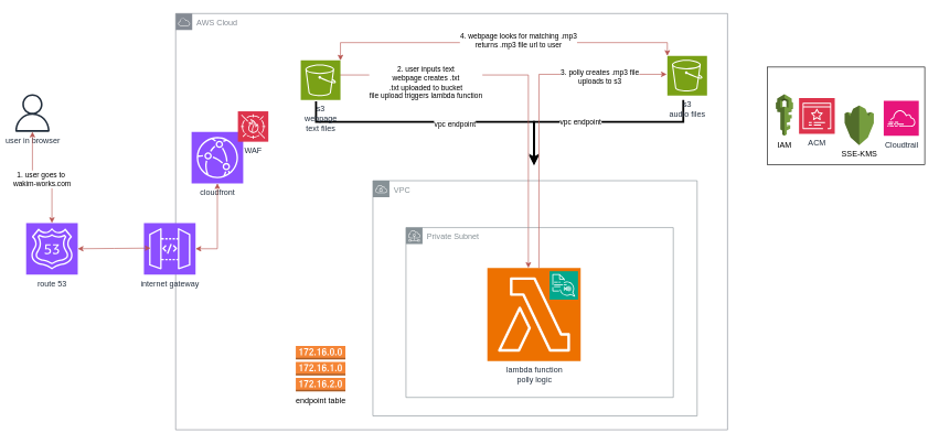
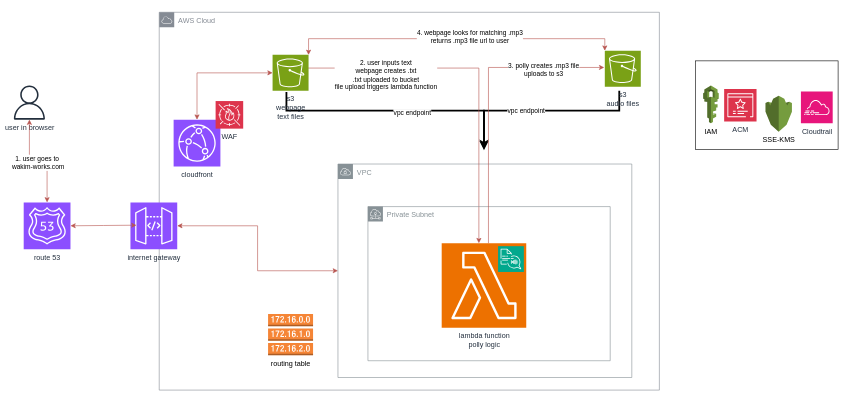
  <mxCell id="0" />
  <mxCell id="1" parent="0" />
  <mxCell id="2" value="AWS Cloud" style="sketch=0;outlineConnect=0;gradientColor=none;html=1;whiteSpace=wrap;fontSize=12;fontStyle=0;shape=mxgraph.aws4.group;grIcon=mxgraph.aws4.group_aws_cloud;strokeColor=#858B94;fillColor=none;verticalAlign=top;align=left;spacingLeft=30;fontColor=#858B94;dashed=0;" vertex="1" parent="1"><mxGeometry x="265" y="20" width="834" height="630" as="geometry" /></mxCell>
  <mxCell id="3" value="VPC" style="sketch=0;outlineConnect=0;gradientColor=none;html=1;whiteSpace=wrap;fontSize=12;fontStyle=0;shape=mxgraph.aws4.group;grIcon=mxgraph.aws4.group_vpc;strokeColor=#879196;fillColor=none;verticalAlign=top;align=left;spacingLeft=30;fontColor=#879196;dashed=0;" vertex="1" parent="1"><mxGeometry x="563" y="273" width="490" height="356" as="geometry" /></mxCell>
  <mxCell id="4" value="user in browser" style="sketch=0;outlineConnect=0;fontColor=#232F3E;gradientColor=none;fillColor=#232F3D;strokeColor=none;dashed=0;verticalLabelPosition=bottom;verticalAlign=top;align=center;html=1;fontSize=12;fontStyle=0;aspect=fixed;pointerEvents=1;shape=mxgraph.aws4.user;" parent="1" vertex="1"><mxGeometry x="20" y="142" width="57" height="57" as="geometry" /></mxCell>
  <mxCell id="5" style="edgeStyle=orthogonalEdgeStyle;rounded=0;orthogonalLoop=1;jettySize=auto;html=1;strokeWidth=3;" edge="1" parent="1"><mxGeometry relative="1" as="geometry"><mxPoint x="477.1" y="153" as="sourcePoint" /><mxPoint x="806.5" y="250" as="targetPoint" /><Array as="points"><mxPoint x="477" y="184" /><mxPoint x="807" y="184" /></Array></mxGeometry></mxCell>
  <mxCell id="6" value="vpc endpoint" style="edgeLabel;html=1;align=center;verticalAlign=middle;resizable=0;points=[];" vertex="1" connectable="0" parent="5"><mxGeometry x="0.127" y="-2" relative="1" as="geometry"><mxPoint y="1" as="offset" /></mxGeometry></mxCell>
  <mxCell id="7" style="edgeStyle=orthogonalEdgeStyle;rounded=0;orthogonalLoop=1;jettySize=auto;html=1;strokeWidth=3;" edge="1" parent="1"><mxGeometry relative="1" as="geometry"><mxPoint x="1032.1" y="151" as="sourcePoint" /><mxPoint x="806.5" y="248" as="targetPoint" /><Array as="points"><mxPoint x="1032" y="184" /><mxPoint x="807" y="184" /></Array></mxGeometry></mxCell>
  <mxCell id="8" value="vpc endpoint" style="edgeLabel;html=1;align=center;verticalAlign=middle;resizable=0;points=[];" vertex="1" connectable="0" parent="7"><mxGeometry x="0.17" y="-1" relative="1" as="geometry"><mxPoint as="offset" /></mxGeometry></mxCell>
  <mxCell id="9" style="edgeStyle=orthogonalEdgeStyle;rounded=0;orthogonalLoop=1;jettySize=auto;html=1;startArrow=classic;startFill=1;fillColor=#f8cecc;strokeColor=#b85450;" edge="1" parent="1" source="23" target="4"><mxGeometry relative="1" as="geometry"><mxPoint x="227" y="375" as="sourcePoint" /></mxGeometry></mxCell>
  <mxCell id="10" value="1. user goes to&amp;nbsp;&lt;div&gt;wakim-works.com&lt;/div&gt;" style="edgeLabel;html=1;align=center;verticalAlign=middle;resizable=0;points=[];" vertex="1" connectable="0" parent="9"><mxGeometry x="0.015" y="2" relative="1" as="geometry"><mxPoint as="offset" /></mxGeometry></mxCell>
  <mxCell id="11" value="cloudfront" style="sketch=0;points=[[0,0,0],[0.25,0,0],[0.5,0,0],[0.75,0,0],[1,0,0],[0,1,0],[0.25,1,0],[0.5,1,0],[0.75,1,0],[1,1,0],[0,0.25,0],[0,0.5,0],[0,0.75,0],[1,0.25,0],[1,0.5,0],[1,0.75,0]];outlineConnect=0;fontColor=#232F3E;fillColor=#8C4FFF;strokeColor=#ffffff;dashed=0;verticalLabelPosition=bottom;verticalAlign=top;align=center;html=1;fontSize=12;fontStyle=0;aspect=fixed;shape=mxgraph.aws4.resourceIcon;resIcon=mxgraph.aws4.cloudfront;" vertex="1" parent="1"><mxGeometry x="289" y="199" width="78" height="78" as="geometry" /></mxCell>
- <mxCell id="12" style="edgeStyle=orthogonalEdgeStyle;rounded=0;orthogonalLoop=1;jettySize=auto;html=1;exitX=1;exitY=0.5;exitDx=0;exitDy=0;exitPerimeter=0;startArrow=classic;startFill=1;fillColor=#f8cecc;strokeColor=#b85450;" edge="1" parent="1" source="13" target="11"><mxGeometry relative="1" as="geometry" /></mxCell>
+ <mxCell id="12" style="edgeStyle=orthogonalEdgeStyle;rounded=0;orthogonalLoop=1;jettySize=auto;html=1;exitX=1;exitY=0.5;exitDx=0;exitDy=0;exitPerimeter=0;startArrow=classic;startFill=1;fillColor=#f8cecc;strokeColor=#b85450;" edge="1" parent="1" source="13" target="3"><mxGeometry relative="1" as="geometry" /></mxCell>
  <mxCell id="13" value="internet gateway" style="sketch=0;points=[[0,0,0],[0.25,0,0],[0.5,0,0],[0.75,0,0],[1,0,0],[0,1,0],[0.25,1,0],[0.5,1,0],[0.75,1,0],[1,1,0],[0,0.25,0],[0,0.5,0],[0,0.75,0],[1,0.25,0],[1,0.5,0],[1,0.75,0]];outlineConnect=0;fontColor=#232F3E;fillColor=#8C4FFF;strokeColor=#ffffff;dashed=0;verticalLabelPosition=bottom;verticalAlign=top;align=center;html=1;fontSize=12;fontStyle=0;aspect=fixed;shape=mxgraph.aws4.resourceIcon;resIcon=mxgraph.aws4.api_gateway;" vertex="1" parent="1"><mxGeometry x="217" y="337" width="78" height="78" as="geometry" /></mxCell>
  <mxCell id="14" value="s3&lt;div&gt;&lt;span style=&quot;background-color: initial;&quot;&gt;audio files&lt;/span&gt;&lt;/div&gt;" style="sketch=0;points=[[0,0,0],[0.25,0,0],[0.5,0,0],[0.75,0,0],[1,0,0],[0,1,0],[0.25,1,0],[0.5,1,0],[0.75,1,0],[1,1,0],[0,0.25,0],[0,0.5,0],[0,0.75,0],[1,0.25,0],[1,0.5,0],[1,0.75,0]];outlineConnect=0;fontColor=#232F3E;fillColor=#7AA116;strokeColor=#ffffff;dashed=0;verticalLabelPosition=bottom;verticalAlign=top;align=center;html=1;fontSize=12;fontStyle=0;aspect=fixed;shape=mxgraph.aws4.resourceIcon;resIcon=mxgraph.aws4.s3;" vertex="1" parent="1"><mxGeometry x="1008" y="84" width="60" height="60" as="geometry" /></mxCell>
  <mxCell id="15" style="edgeStyle=orthogonalEdgeStyle;rounded=0;orthogonalLoop=1;jettySize=auto;html=1;fillColor=#f8cecc;strokeColor=#b85450;" edge="1" parent="1"><mxGeometry relative="1" as="geometry"><mxPoint x="798" y="405" as="targetPoint" /><mxPoint x="503" y="107" as="sourcePoint" /><Array as="points"><mxPoint x="503" y="113" /><mxPoint x="798" y="113" /></Array></mxGeometry></mxCell>
  <mxCell id="16" value="2. user inputs text&lt;div&gt;webpage creates .txt&lt;/div&gt;&lt;div&gt;.txt uploaded to bucket&lt;/div&gt;&lt;div&gt;file upload triggers lambda function&lt;/div&gt;" style="edgeLabel;html=1;align=center;verticalAlign=middle;resizable=0;points=[];" vertex="1" connectable="0" parent="15"><mxGeometry x="0.074" y="2" relative="1" as="geometry"><mxPoint x="-158" y="-6" as="offset" /></mxGeometry></mxCell>
  <mxCell id="17" value="s3&lt;div&gt;webpage&lt;/div&gt;&lt;div&gt;text files&lt;/div&gt;" style="sketch=0;points=[[0,0,0],[0.25,0,0],[0.5,0,0],[0.75,0,0],[1,0,0],[0,1,0],[0.25,1,0],[0.5,1,0],[0.75,1,0],[1,1,0],[0,0.25,0],[0,0.5,0],[0,0.75,0],[1,0.25,0],[1,0.5,0],[1,0.75,0]];outlineConnect=0;fontColor=#232F3E;fillColor=#7AA116;strokeColor=#ffffff;dashed=0;verticalLabelPosition=bottom;verticalAlign=top;align=center;html=1;fontSize=12;fontStyle=0;aspect=fixed;shape=mxgraph.aws4.resourceIcon;resIcon=mxgraph.aws4.s3;" vertex="1" parent="1"><mxGeometry x="454" y="91" width="60" height="60" as="geometry" /></mxCell>
  <mxCell id="18" value="Private Subnet" style="sketch=0;outlineConnect=0;gradientColor=none;html=1;whiteSpace=wrap;fontSize=12;fontStyle=0;shape=mxgraph.aws4.group;grIcon=mxgraph.aws4.group_subnet;strokeColor=#879196;fillColor=none;verticalAlign=top;align=left;spacingLeft=30;fontColor=#879196;dashed=0;" vertex="1" parent="1"><mxGeometry x="613" y="344" width="404" height="257" as="geometry" /></mxCell>
  <mxCell id="19" value="lambda function&lt;div&gt;polly logic&lt;/div&gt;" style="sketch=0;points=[[0,0,0],[0.25,0,0],[0.5,0,0],[0.75,0,0],[1,0,0],[0,1,0],[0.25,1,0],[0.5,1,0],[0.75,1,0],[1,1,0],[0,0.25,0],[0,0.5,0],[0,0.75,0],[1,0.25,0],[1,0.5,0],[1,0.75,0]];outlineConnect=0;fontColor=#232F3E;fillColor=#ED7100;strokeColor=#ffffff;dashed=0;verticalLabelPosition=bottom;verticalAlign=top;align=center;html=1;fontSize=12;fontStyle=0;aspect=fixed;shape=mxgraph.aws4.resourceIcon;resIcon=mxgraph.aws4.lambda;" vertex="1" parent="1"><mxGeometry x="736" y="405" width="141" height="141" as="geometry" /></mxCell>
  <mxCell id="20" value="" style="sketch=0;points=[[0,0,0],[0.25,0,0],[0.5,0,0],[0.75,0,0],[1,0,0],[0,1,0],[0.25,1,0],[0.5,1,0],[0.75,1,0],[1,1,0],[0,0.25,0],[0,0.5,0],[0,0.75,0],[1,0.25,0],[1,0.5,0],[1,0.75,0]];outlineConnect=0;fontColor=#232F3E;fillColor=#01A88D;strokeColor=#ffffff;dashed=0;verticalLabelPosition=bottom;verticalAlign=top;align=center;html=1;fontSize=12;fontStyle=0;aspect=fixed;shape=mxgraph.aws4.resourceIcon;resIcon=mxgraph.aws4.polly;" vertex="1" parent="1"><mxGeometry x="830" y="410" width="43" height="43" as="geometry" /></mxCell>
- <mxCell id="21" value="endpoint table" style="outlineConnect=0;dashed=0;verticalLabelPosition=bottom;verticalAlign=top;align=center;html=1;shape=mxgraph.aws3.route_table;fillColor=#F58536;gradientColor=none;" vertex="1" parent="1"><mxGeometry x="446.5" y="523" width="75" height="69" as="geometry" /></mxCell>
+ <mxCell id="21" value="routing table" style="outlineConnect=0;dashed=0;verticalLabelPosition=bottom;verticalAlign=top;align=center;html=1;shape=mxgraph.aws3.route_table;fillColor=#F58536;gradientColor=none;" vertex="1" parent="1"><mxGeometry x="446.5" y="523" width="75" height="69" as="geometry" /></mxCell>
  <mxCell id="22" value="" style="edgeStyle=orthogonalEdgeStyle;rounded=0;orthogonalLoop=1;jettySize=auto;html=1;startArrow=classic;startFill=1;fillColor=#f8cecc;strokeColor=#b85450;" edge="1" parent="1" target="23"><mxGeometry relative="1" as="geometry"><mxPoint x="227" y="375" as="sourcePoint" /><mxPoint x="49" y="199" as="targetPoint" /></mxGeometry></mxCell>
  <mxCell id="23" value="route 53" style="sketch=0;points=[[0,0,0],[0.25,0,0],[0.5,0,0],[0.75,0,0],[1,0,0],[0,1,0],[0.25,1,0],[0.5,1,0],[0.75,1,0],[1,1,0],[0,0.25,0],[0,0.5,0],[0,0.75,0],[1,0.25,0],[1,0.5,0],[1,0.75,0]];outlineConnect=0;fontColor=#232F3E;fillColor=#8C4FFF;strokeColor=#ffffff;dashed=0;verticalLabelPosition=bottom;verticalAlign=top;align=center;html=1;fontSize=12;fontStyle=0;aspect=fixed;shape=mxgraph.aws4.resourceIcon;resIcon=mxgraph.aws4.route_53;" vertex="1" parent="1"><mxGeometry x="39" y="337" width="78" height="78" as="geometry" /></mxCell>
  <mxCell id="24" style="edgeStyle=orthogonalEdgeStyle;rounded=0;orthogonalLoop=1;jettySize=auto;html=1;exitX=1;exitY=0;exitDx=0;exitDy=0;exitPerimeter=0;entryX=0;entryY=0;entryDx=0;entryDy=0;entryPerimeter=0;startArrow=classic;startFill=1;fillColor=#f8cecc;strokeColor=#b85450;" edge="1" parent="1" source="17" target="14"><mxGeometry relative="1" as="geometry" /></mxCell>
  <mxCell id="25" value="4. webpage looks for matching .mp3&lt;div&gt;returns .mp3 file url to user&lt;/div&gt;" style="edgeLabel;html=1;align=center;verticalAlign=middle;resizable=0;points=[];" vertex="1" connectable="0" parent="24"><mxGeometry x="0.402" y="-1" relative="1" as="geometry"><mxPoint x="-84" y="-5" as="offset" /></mxGeometry></mxCell>
  <mxCell id="26" style="edgeStyle=orthogonalEdgeStyle;rounded=0;orthogonalLoop=1;jettySize=auto;html=1;exitX=0.5;exitY=0;exitDx=0;exitDy=0;exitPerimeter=0;fillColor=#f8cecc;strokeColor=#b85450;startArrow=none;startFill=0;" edge="1" parent="1"><mxGeometry relative="1" as="geometry"><mxPoint x="814" y="405" as="sourcePoint" /><mxPoint x="1007" y="112" as="targetPoint" /><Array as="points"><mxPoint x="814.5" y="112" /></Array></mxGeometry></mxCell>
  <mxCell id="27" value="3. polly creates .mp3 file&lt;div&gt;uploads to s3&lt;/div&gt;" style="edgeLabel;html=1;align=center;verticalAlign=middle;resizable=0;points=[];" vertex="1" connectable="0" parent="26"><mxGeometry x="0.612" y="-2" relative="1" as="geometry"><mxPoint x="-8" y="1" as="offset" /></mxGeometry></mxCell>
+ <mxCell id="28" style="edgeStyle=orthogonalEdgeStyle;rounded=0;orthogonalLoop=1;jettySize=auto;html=1;exitX=0.5;exitY=0;exitDx=0;exitDy=0;exitPerimeter=0;entryX=0;entryY=0.5;entryDx=0;entryDy=0;entryPerimeter=0;startArrow=classic;startFill=1;fillColor=#f8cecc;strokeColor=#b85450;" edge="1" parent="1" source="11" target="17"><mxGeometry relative="1" as="geometry" /></mxCell>
  <mxCell id="29" value="WAF" style="sketch=0;points=[[0,0,0],[0.25,0,0],[0.5,0,0],[0.75,0,0],[1,0,0],[0,1,0],[0.25,1,0],[0.5,1,0],[0.75,1,0],[1,1,0],[0,0.25,0],[0,0.5,0],[0,0.75,0],[1,0.25,0],[1,0.5,0],[1,0.75,0]];outlineConnect=0;fontColor=#232F3E;fillColor=#DD344C;strokeColor=#ffffff;dashed=0;verticalLabelPosition=bottom;verticalAlign=top;align=center;html=1;fontSize=12;fontStyle=0;aspect=fixed;shape=mxgraph.aws4.resourceIcon;resIcon=mxgraph.aws4.waf;" vertex="1" parent="1"><mxGeometry x="359" y="168" width="46" height="46" as="geometry" /></mxCell>
  <mxCell id="30" value="" style="rounded=0;whiteSpace=wrap;html=1;" vertex="1" parent="1"><mxGeometry x="1159" y="101" width="238" height="148" as="geometry" /></mxCell>
  <mxCell id="31" value="IAM" style="outlineConnect=0;dashed=0;verticalLabelPosition=bottom;verticalAlign=top;align=center;html=1;shape=mxgraph.aws3.iam;fillColor=#759C3E;gradientColor=none;" vertex="1" parent="1"><mxGeometry x="1172" y="142" width="26" height="63" as="geometry" /></mxCell>
  <mxCell id="32" value="ACM" style="sketch=0;points=[[0,0,0],[0.25,0,0],[0.5,0,0],[0.75,0,0],[1,0,0],[0,1,0],[0.25,1,0],[0.5,1,0],[0.75,1,0],[1,1,0],[0,0.25,0],[0,0.5,0],[0,0.75,0],[1,0.25,0],[1,0.5,0],[1,0.75,0]];outlineConnect=0;fontColor=#232F3E;fillColor=#DD344C;strokeColor=#ffffff;dashed=0;verticalLabelPosition=bottom;verticalAlign=top;align=center;html=1;fontSize=12;fontStyle=0;aspect=fixed;shape=mxgraph.aws4.resourceIcon;resIcon=mxgraph.aws4.certificate_manager_3;" vertex="1" parent="1"><mxGeometry x="1207" y="148" width="54" height="54" as="geometry" /></mxCell>
  <mxCell id="33" value="SSE-KMS" style="outlineConnect=0;dashed=0;verticalLabelPosition=bottom;verticalAlign=top;align=center;html=1;shape=mxgraph.aws3.kms;fillColor=#759C3E;gradientColor=none;" vertex="1" parent="1"><mxGeometry x="1276" y="159" width="44" height="60" as="geometry" /></mxCell>
  <mxCell id="34" value="Cloudtrail" style="sketch=0;points=[[0,0,0],[0.25,0,0],[0.5,0,0],[0.75,0,0],[1,0,0],[0,1,0],[0.25,1,0],[0.5,1,0],[0.75,1,0],[1,1,0],[0,0.25,0],[0,0.5,0],[0,0.75,0],[1,0.25,0],[1,0.5,0],[1,0.75,0]];points=[[0,0,0],[0.25,0,0],[0.5,0,0],[0.75,0,0],[1,0,0],[0,1,0],[0.25,1,0],[0.5,1,0],[0.75,1,0],[1,1,0],[0,0.25,0],[0,0.5,0],[0,0.75,0],[1,0.25,0],[1,0.5,0],[1,0.75,0]];outlineConnect=0;fontColor=#232F3E;fillColor=#E7157B;strokeColor=#ffffff;dashed=0;verticalLabelPosition=bottom;verticalAlign=top;align=center;html=1;fontSize=12;fontStyle=0;aspect=fixed;shape=mxgraph.aws4.resourceIcon;resIcon=mxgraph.aws4.cloudtrail;" vertex="1" parent="1"><mxGeometry x="1335" y="152" width="53" height="53" as="geometry" /></mxCell>
